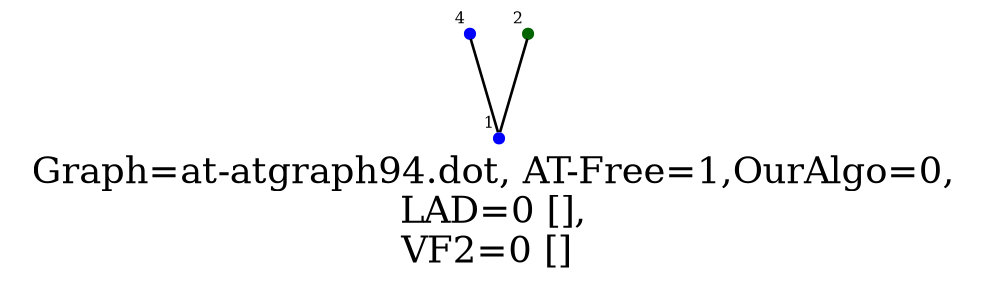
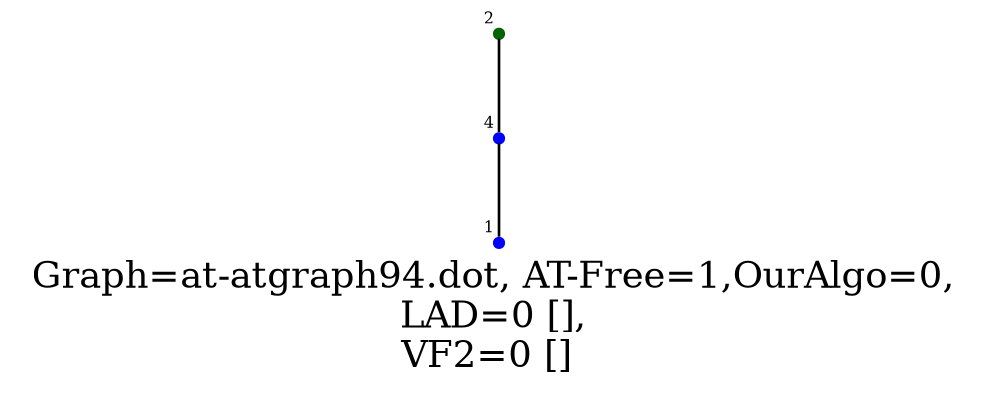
  graph {
    label="Graph=at-atgraph94.dot, AT-Free=1,OurAlgo=0,\nLAD=0 [],\nVF2=0 [] "
    labelloc=bottom
    node [color=blue fontsize=6 shape=point]
    0 [xlabel=1]
    1 [xlabel=4]
    3 [color=darkgreen xlabel=2]
    1 -- 0
-   3 -- 0
+   3 -- 1
  }
